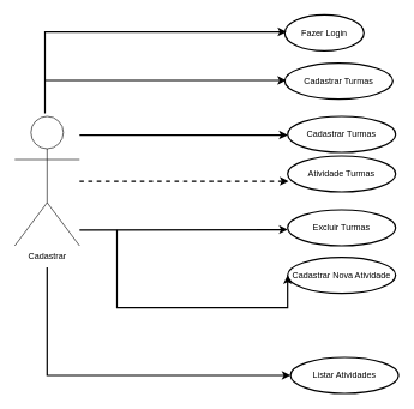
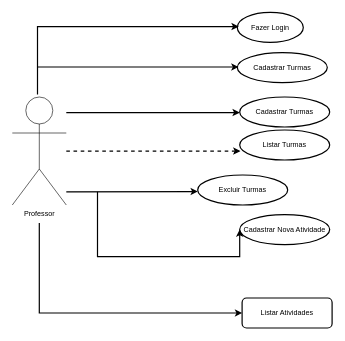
  <mxCell id="0" />
  <mxCell id="1" parent="0" />
  <mxCell id="2" style="edgeStyle=orthogonalEdgeStyle;rounded=0;orthogonalLoop=1;jettySize=auto;html=1;entryX=0;entryY=0.5;entryDx=0;entryDy=0;fontColor=light-dark(#000000,#000000);strokeColor=light-dark(#000000,#000000);strokeWidth=2;labelBackgroundColor=none;" edge="1" parent="1"><mxGeometry relative="1" as="geometry"><mxPoint x="62" y="111" as="sourcePoint" /><mxPoint x="397" y="111" as="targetPoint" /><Array as="points"><mxPoint x="66" y="111" /></Array></mxGeometry></mxCell>
  <mxCell id="3" style="edgeStyle=orthogonalEdgeStyle;rounded=0;orthogonalLoop=1;jettySize=auto;html=1;fontColor=light-dark(#000000,#000000);strokeColor=light-dark(#000000,#000000);strokeWidth=2;labelBackgroundColor=none;" edge="1" parent="1" source="5" target="8"><mxGeometry relative="1" as="geometry"><Array as="points"><mxPoint x="275" y="187" /><mxPoint x="275" y="187" /></Array></mxGeometry></mxCell>
  <mxCell id="4" style="edgeStyle=orthogonalEdgeStyle;rounded=0;orthogonalLoop=1;jettySize=auto;html=1;fontColor=light-dark(#000000,#000000);strokeColor=light-dark(#000000,#000000);strokeWidth=2;labelBackgroundColor=none;" edge="1" parent="1" target="11"><mxGeometry relative="1" as="geometry"><mxPoint x="65" y="371" as="sourcePoint" /><Array as="points"><mxPoint x="65" y="521" /></Array></mxGeometry></mxCell>
- <mxCell id="5" value="Cadastrar" style="shape=umlActor;verticalLabelPosition=bottom;verticalAlign=top;html=1;outlineConnect=0;fontColor=light-dark(#000000,#000000);strokeColor=light-dark(#000000,#000000);fillColor=none;" vertex="1" parent="1"><mxGeometry x="20" y="161" width="90" height="180" as="geometry" /></mxCell>
+ <mxCell id="5" value="Professor" style="shape=umlActor;verticalLabelPosition=bottom;verticalAlign=top;html=1;outlineConnect=0;fontColor=light-dark(#000000,#000000);strokeColor=light-dark(#000000,#000000);fillColor=none;" vertex="1" parent="1"><mxGeometry x="20" y="161" width="90" height="180" as="geometry" /></mxCell>
  <mxCell id="6" value="Fazer Login" style="ellipse;whiteSpace=wrap;html=1;fontColor=light-dark(#000000,#000000);labelBackgroundColor=none;labelBorderColor=none;fillColor=none;strokeColor=light-dark(#000000,#000000);strokeWidth=2;" vertex="1" parent="1"><mxGeometry x="395" y="20" width="110" height="50" as="geometry" /></mxCell>
  <mxCell id="7" value="Cadastrar Turmas" style="ellipse;whiteSpace=wrap;html=1;fontColor=light-dark(#000000,#000000);strokeColor=light-dark(#000000,#000000);strokeWidth=2;labelBackgroundColor=none;fillColor=none;" vertex="1" parent="1"><mxGeometry x="395" y="87" width="150" height="50" as="geometry" /></mxCell>
  <mxCell id="8" value="Cadastrar Turmas" style="ellipse;whiteSpace=wrap;html=1;fontColor=light-dark(#000000,#000000);strokeColor=light-dark(#000000,#000000);strokeWidth=2;labelBackgroundColor=none;fillColor=none;" vertex="1" parent="1"><mxGeometry x="399" y="161" width="150" height="50" as="geometry" /></mxCell>
- <mxCell id="9" value="Excluir Turmas" style="ellipse;whiteSpace=wrap;html=1;fontColor=light-dark(#000000,#000000);strokeColor=light-dark(#000000,#000000);strokeWidth=2;labelBackgroundColor=none;fillColor=none;" vertex="1" parent="1"><mxGeometry x="399" y="291" width="150" height="50" as="geometry" /></mxCell>
+ <mxCell id="9" value="Excluir Turmas" style="ellipse;whiteSpace=wrap;html=1;fontColor=light-dark(#000000,#000000);strokeColor=light-dark(#000000,#000000);strokeWidth=2;labelBackgroundColor=none;fillColor=none;" vertex="1" parent="1"><mxGeometry x="329" y="291" width="150" height="50" as="geometry" /></mxCell>
  <mxCell id="10" value="Cadastrar Nova Atividade" style="ellipse;whiteSpace=wrap;html=1;fontColor=light-dark(#000000,#000000);strokeColor=light-dark(#000000,#000000);strokeWidth=2;labelBackgroundColor=none;fillColor=none;" vertex="1" parent="1"><mxGeometry x="399" y="357" width="150" height="50" as="geometry" /></mxCell>
- <mxCell id="11" value="Listar Atividades" style="ellipse;whiteSpace=wrap;html=1;fontColor=light-dark(#000000,#000000);strokeColor=light-dark(#000000,#000000);strokeWidth=2;labelBackgroundColor=none;fillColor=none;" vertex="1" parent="1"><mxGeometry x="403" y="496" width="150" height="50" as="geometry" /></mxCell>
- <mxCell id="12" value="Atividade Turmas" style="ellipse;whiteSpace=wrap;html=1;fontColor=light-dark(#000000,#000000);strokeColor=light-dark(#000000,#000000);strokeWidth=2;labelBackgroundColor=none;fillColor=none;" vertex="1" parent="1"><mxGeometry x="399" y="216" width="150" height="50" as="geometry" /></mxCell>
+ <mxCell id="11" value="Listar Atividades" style="whiteSpace=wrap;html=1;fontColor=light-dark(#000000,#000000);strokeColor=light-dark(#000000,#000000);strokeWidth=2;labelBackgroundColor=none;fillColor=none;rounded=1;" vertex="1" parent="1"><mxGeometry x="403" y="496" width="150" height="50" as="geometry" /></mxCell>
+ <mxCell id="12" value="Listar Turmas" style="ellipse;whiteSpace=wrap;html=1;fontColor=light-dark(#000000,#000000);strokeColor=light-dark(#000000,#000000);strokeWidth=2;labelBackgroundColor=none;fillColor=none;" vertex="1" parent="1"><mxGeometry x="399" y="216" width="150" height="50" as="geometry" /></mxCell>
  <mxCell id="13" style="edgeStyle=orthogonalEdgeStyle;rounded=0;orthogonalLoop=1;jettySize=auto;html=1;entryX=0.021;entryY=0.473;entryDx=0;entryDy=0;entryPerimeter=0;fontColor=light-dark(#000000,#000000);strokeColor=light-dark(#000000,#000000);strokeWidth=2;labelBackgroundColor=none;" edge="1" parent="1" target="6"><mxGeometry relative="1" as="geometry"><mxPoint x="62" y="157" as="sourcePoint" /><mxPoint x="345.95" y="23.45" as="targetPoint" /><Array as="points"><mxPoint x="62" y="44" /></Array></mxGeometry></mxCell>
  <mxCell id="14" style="edgeStyle=orthogonalEdgeStyle;rounded=0;orthogonalLoop=1;jettySize=auto;html=1;entryX=0.008;entryY=0.703;entryDx=0;entryDy=0;entryPerimeter=0;fontColor=light-dark(#000000,#000000);strokeColor=light-dark(#000000,#000000);strokeWidth=2;labelBackgroundColor=none;dashed=1;" edge="1" parent="1" source="5" target="12"><mxGeometry relative="1" as="geometry"><Array as="points"><mxPoint x="351" y="251" /></Array></mxGeometry></mxCell>
  <mxCell id="15" style="edgeStyle=orthogonalEdgeStyle;rounded=0;orthogonalLoop=1;jettySize=auto;html=1;entryX=0.001;entryY=0.552;entryDx=0;entryDy=0;entryPerimeter=0;fontColor=light-dark(#000000,#000000);strokeColor=light-dark(#000000,#000000);strokeWidth=2;labelBackgroundColor=none;" edge="1" parent="1" target="9"><mxGeometry relative="1" as="geometry"><mxPoint x="110" y="319" as="sourcePoint" /><mxPoint x="374.7" y="314.7" as="targetPoint" /><Array as="points"><mxPoint x="110" y="319" /></Array></mxGeometry></mxCell>
  <mxCell id="16" style="edgeStyle=orthogonalEdgeStyle;rounded=0;orthogonalLoop=1;jettySize=auto;html=1;entryX=0;entryY=0.5;entryDx=0;entryDy=0;fontColor=light-dark(#000000,#000000);strokeColor=light-dark(#000000,#000000);strokeWidth=2;labelBackgroundColor=none;" edge="1" parent="1" target="10"><mxGeometry relative="1" as="geometry"><mxPoint x="162" y="319" as="sourcePoint" /><mxPoint x="393" y="354.7" as="targetPoint" /><Array as="points"><mxPoint x="162" y="427" /></Array></mxGeometry></mxCell>
